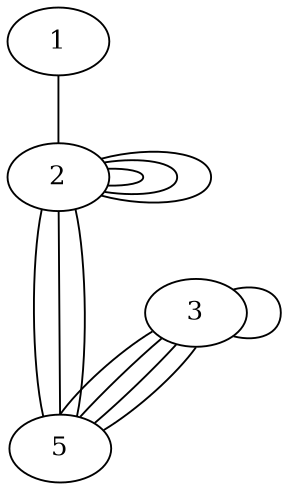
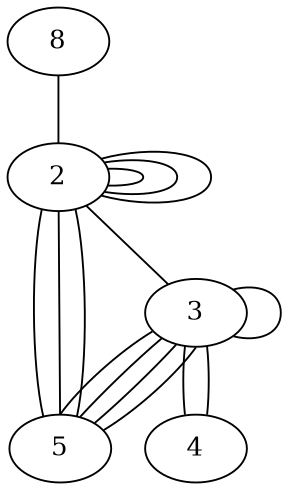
  graph {
    2
    3
    5
-   1
+   4
+   1 [label=8]
    2 -- 2
    2 -- 2
    2 -- 2
+   2 -- 3
    2 -- 5
    2 -- 5
    2 -- 5
    3 -- 3
    3 -- 5
    3 -- 5
    3 -- 5
    3 -- 5
+   3 -- 4
+   3 -- 4
    1 -- 2
  }
